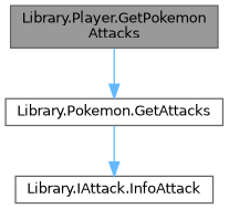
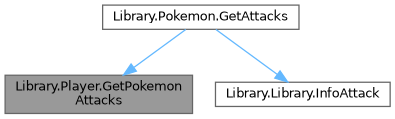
  digraph {
    rankdir=TB
    node [color=grey40 fillcolor=white fontname=Helvetica fontsize=10 shape=box style=filled]
    edge [color=steelblue1 fontname=Helvetica fontsize=10 labelfontname=Helvetica labelfontsize=10 style=solid]
    n1 [color=gray40 fillcolor=grey60 fontcolor=black height=0.2 label="Library.Player.GetPokemon\lAttacks" width=0.4]
    n2 [height=0.2 label="Library.Pokemon.GetAttacks" width=0.4]
-   n3 [height=0.2 label="Library.IAttack.InfoAttack" width=0.4]
-   n1 -> n2
+   n3 [height=0.2 label="Library.Library.InfoAttack" width=0.4]
+   n2 -> n1
    n2 -> n3
  }
